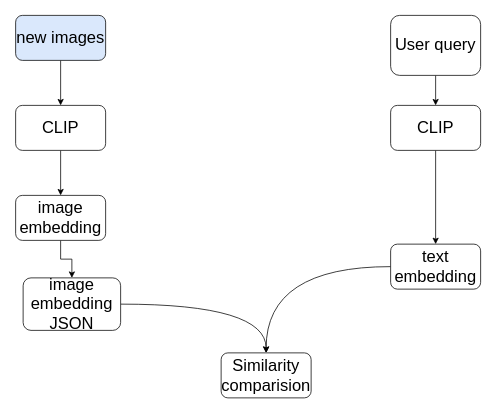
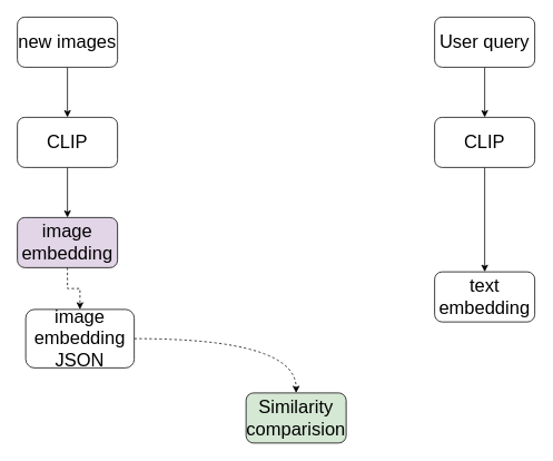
  <mxCell id="0" />
  <mxCell id="1" parent="0" />
  <mxCell id="2" value="" style="edgeStyle=orthogonalEdgeStyle;rounded=0;orthogonalLoop=1;jettySize=auto;html=1;" edge="1" parent="1" source="3" target="7"><mxGeometry relative="1" as="geometry" /></mxCell>
- <mxCell id="3" value="&lt;font style=&quot;font-size: 22px;&quot;&gt;new images&lt;/font&gt;" style="rounded=1;whiteSpace=wrap;html=1;fillColor=#dae8fc;" vertex="1" parent="1"><mxGeometry x="20" y="20" width="120" height="60" as="geometry" /></mxCell>
- <mxCell id="4" value="" style="edgeStyle=orthogonalEdgeStyle;rounded=0;orthogonalLoop=1;jettySize=auto;html=1;curved=1;" edge="1" parent="1" source="5" target="10"><mxGeometry relative="1" as="geometry" /></mxCell>
+ <mxCell id="3" value="&lt;font style=&quot;font-size: 22px;&quot;&gt;new images&lt;/font&gt;" style="rounded=1;whiteSpace=wrap;html=1;" vertex="1" parent="1"><mxGeometry x="20" y="20" width="120" height="60" as="geometry" /></mxCell>
+ <mxCell id="4" value="" style="edgeStyle=orthogonalEdgeStyle;rounded=0;orthogonalLoop=1;jettySize=auto;html=1;curved=1;dashed=1;" edge="1" parent="1" source="5" target="10"><mxGeometry relative="1" as="geometry" /></mxCell>
  <mxCell id="5" value="&lt;span style=&quot;font-size: 22px;&quot;&gt;image embedding JSON&lt;/span&gt;" style="rounded=1;whiteSpace=wrap;html=1;" vertex="1" parent="1"><mxGeometry x="30" y="370" width="130" height="70" as="geometry" /></mxCell>
  <mxCell id="6" value="" style="edgeStyle=orthogonalEdgeStyle;rounded=0;orthogonalLoop=1;jettySize=auto;html=1;" edge="1" parent="1" source="7" target="9"><mxGeometry relative="1" as="geometry" /></mxCell>
  <mxCell id="7" value="&lt;span style=&quot;font-size: 22px;&quot;&gt;CLIP&lt;/span&gt;" style="rounded=1;whiteSpace=wrap;html=1;" vertex="1" parent="1"><mxGeometry x="20" y="140" width="120" height="60" as="geometry" /></mxCell>
- <mxCell id="8" value="" style="edgeStyle=orthogonalEdgeStyle;rounded=0;orthogonalLoop=1;jettySize=auto;html=1;" edge="1" parent="1" source="9" target="5"><mxGeometry relative="1" as="geometry" /></mxCell>
- <mxCell id="9" value="&lt;span style=&quot;font-size: 22px;&quot;&gt;image embedding&lt;/span&gt;" style="rounded=1;whiteSpace=wrap;html=1;" vertex="1" parent="1"><mxGeometry x="20" y="260" width="120" height="60" as="geometry" /></mxCell>
- <mxCell id="10" value="&lt;span style=&quot;font-size: 22px;&quot;&gt;Similarity comparision&lt;/span&gt;" style="rounded=1;whiteSpace=wrap;html=1;" vertex="1" parent="1"><mxGeometry x="294" y="470" width="120" height="60" as="geometry" /></mxCell>
- <mxCell id="11" value="" style="edgeStyle=orthogonalEdgeStyle;rounded=0;orthogonalLoop=1;jettySize=auto;html=1;elbow=vertical;curved=1;" edge="1" parent="1" source="12" target="10"><mxGeometry relative="1" as="geometry" /></mxCell>
+ <mxCell id="8" value="" style="edgeStyle=orthogonalEdgeStyle;rounded=0;orthogonalLoop=1;jettySize=auto;html=1;dashed=1;" edge="1" parent="1" source="9" target="5"><mxGeometry relative="1" as="geometry" /></mxCell>
+ <mxCell id="9" value="&lt;span style=&quot;font-size: 22px;&quot;&gt;image embedding&lt;/span&gt;" style="rounded=1;whiteSpace=wrap;html=1;fillColor=#e1d5e7;" vertex="1" parent="1"><mxGeometry x="20" y="260" width="120" height="60" as="geometry" /></mxCell>
+ <mxCell id="10" value="&lt;span style=&quot;font-size: 22px;&quot;&gt;Similarity comparision&lt;/span&gt;" style="rounded=1;whiteSpace=wrap;html=1;fillColor=#d5e8d4;" vertex="1" parent="1"><mxGeometry x="294" y="470" width="120" height="60" as="geometry" /></mxCell>
  <mxCell id="12" value="&lt;span style=&quot;font-size: 22px;&quot;&gt;text embedding&lt;/span&gt;" style="rounded=1;whiteSpace=wrap;html=1;" vertex="1" parent="1"><mxGeometry x="520" y="325" width="120" height="60" as="geometry" /></mxCell>
  <mxCell id="13" value="" style="edgeStyle=orthogonalEdgeStyle;rounded=0;orthogonalLoop=1;jettySize=auto;html=1;" edge="1" parent="1" source="14" target="12"><mxGeometry relative="1" as="geometry" /></mxCell>
  <mxCell id="14" value="&lt;span style=&quot;font-size: 22px;&quot;&gt;CLIP&lt;/span&gt;" style="rounded=1;whiteSpace=wrap;html=1;" vertex="1" parent="1"><mxGeometry x="520" y="140" width="120" height="60" as="geometry" /></mxCell>
  <mxCell id="15" value="" style="edgeStyle=orthogonalEdgeStyle;rounded=0;orthogonalLoop=1;jettySize=auto;html=1;" edge="1" parent="1" source="16" target="14"><mxGeometry relative="1" as="geometry" /></mxCell>
- <mxCell id="16" value="&lt;font style=&quot;font-size: 22px;&quot;&gt;User query&lt;/font&gt;" style="rounded=1;whiteSpace=wrap;html=1;" vertex="1" parent="1"><mxGeometry x="520" y="20" width="120" height="80" as="geometry" /></mxCell>
+ <mxCell id="16" value="&lt;font style=&quot;font-size: 22px;&quot;&gt;User query&lt;/font&gt;" style="rounded=1;whiteSpace=wrap;html=1;" vertex="1" parent="1"><mxGeometry x="520" y="20" width="120" height="60" as="geometry" /></mxCell>
